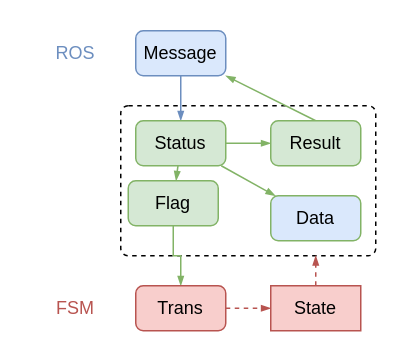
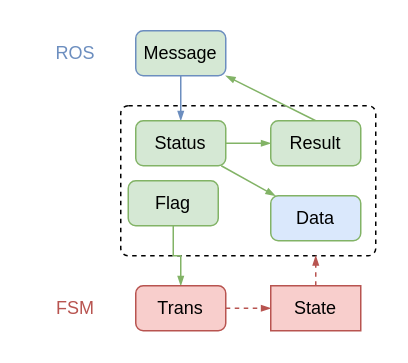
  <mxCell id="0" />
  <mxCell id="1" parent="0" />
  <mxCell id="2" value="" style="rounded=1;whiteSpace=wrap;html=1;fillColor=none;dashed=1;absoluteArcSize=1;connectable=0;arcSize=10;" vertex="1" parent="1"><mxGeometry x="80" y="70" width="170" height="100" as="geometry" /></mxCell>
  <mxCell id="3" style="edgeStyle=orthogonalEdgeStyle;rounded=0;orthogonalLoop=1;jettySize=auto;html=1;fillColor=#dae8fc;strokeColor=#6c8ebf;endSize=4;startSize=4;endArrow=blockThin;endFill=1;" edge="1" parent="1" source="4" target="8"><mxGeometry relative="1" as="geometry" /></mxCell>
- <mxCell id="4" value="Message" style="rounded=1;whiteSpace=wrap;html=1;absoluteArcSize=1;fillColor=#dae8fc;strokeColor=#6c8ebf;arcSize=10;" vertex="1" parent="1"><mxGeometry x="90" y="20" width="60" height="30" as="geometry" /></mxCell>
+ <mxCell id="4" value="Message" style="rounded=1;whiteSpace=wrap;html=1;absoluteArcSize=1;fillColor=#d5e8d4;strokeColor=#6c8ebf;arcSize=10;" vertex="1" parent="1"><mxGeometry x="90" y="20" width="60" height="30" as="geometry" /></mxCell>
  <mxCell id="5" style="rounded=0;orthogonalLoop=1;jettySize=auto;html=1;fillColor=#d5e8d4;strokeColor=#82b366;endSize=4;startSize=4;endArrow=blockThin;endFill=1;" edge="1" parent="1" source="8" target="9"><mxGeometry relative="1" as="geometry" /></mxCell>
- <mxCell id="6" style="rounded=0;orthogonalLoop=1;jettySize=auto;html=1;fillColor=#d5e8d4;strokeColor=#82b366;endSize=4;startSize=4;endArrow=blockThin;endFill=1;" edge="1" parent="1" source="8" target="11"><mxGeometry relative="1" as="geometry"><mxPoint x="40" y="150" as="targetPoint" /></mxGeometry></mxCell>
  <mxCell id="7" style="edgeStyle=none;rounded=0;orthogonalLoop=1;jettySize=auto;html=1;fontColor=#B85450;fillColor=#d5e8d4;strokeColor=#82b366;endSize=4;startSize=4;endArrow=blockThin;endFill=1;" edge="1" parent="1" source="8" target="19"><mxGeometry relative="1" as="geometry" /></mxCell>
  <mxCell id="8" value="Status" style="rounded=1;whiteSpace=wrap;html=1;absoluteArcSize=1;fillColor=#d5e8d4;strokeColor=#82b366;arcSize=10;" vertex="1" parent="1"><mxGeometry x="90" y="80" width="60" height="30" as="geometry" /></mxCell>
  <mxCell id="9" value="Data" style="rounded=1;whiteSpace=wrap;html=1;absoluteArcSize=1;fillColor=#dae8fc;strokeColor=#82b366;arcSize=10;" vertex="1" parent="1"><mxGeometry x="180" y="130" width="60" height="30" as="geometry" /></mxCell>
  <mxCell id="10" style="edgeStyle=orthogonalEdgeStyle;rounded=0;orthogonalLoop=1;jettySize=auto;html=1;fillColor=#d5e8d4;strokeColor=#82b366;endSize=4;startSize=4;endArrow=blockThin;endFill=1;" edge="1" parent="1" source="11" target="13"><mxGeometry relative="1" as="geometry" /></mxCell>
  <mxCell id="11" value="Flag" style="rounded=1;whiteSpace=wrap;html=1;absoluteArcSize=1;fillColor=#d5e8d4;strokeColor=#82b366;arcSize=10;" vertex="1" parent="1"><mxGeometry x="85" y="120" width="60" height="30" as="geometry" /></mxCell>
  <mxCell id="12" style="rounded=0;orthogonalLoop=1;jettySize=auto;html=1;dashed=1;exitX=1;exitY=0.5;exitDx=0;exitDy=0;entryX=0;entryY=0.5;entryDx=0;entryDy=0;fillColor=#f8cecc;strokeColor=#b85450;endSize=4;startSize=4;endArrow=blockThin;endFill=1;" edge="1" parent="1" source="13" target="17"><mxGeometry relative="1" as="geometry"><mxPoint x="120" y="270" as="targetPoint" /></mxGeometry></mxCell>
  <mxCell id="13" value="Trans" style="rounded=1;whiteSpace=wrap;html=1;absoluteArcSize=1;fillColor=#f8cecc;strokeColor=#b85450;arcSize=10;" vertex="1" parent="1"><mxGeometry x="90" y="190" width="60" height="30" as="geometry" /></mxCell>
  <mxCell id="14" style="rounded=0;orthogonalLoop=1;jettySize=auto;html=1;exitX=0.5;exitY=0;exitDx=0;exitDy=0;dashed=1;fillColor=#f8cecc;strokeColor=#b85450;endSize=4;startSize=4;endArrow=blockThin;endFill=1;" edge="1" parent="1" source="17"><mxGeometry relative="1" as="geometry"><mxPoint x="210" y="170" as="targetPoint" /></mxGeometry></mxCell>
  <mxCell id="15" value="ROS" style="text;html=1;strokeColor=none;fillColor=none;align=center;verticalAlign=middle;whiteSpace=wrap;rounded=0;fontColor=#6C8EBF;" vertex="1" parent="1"><mxGeometry x="20" y="20" width="60" height="30" as="geometry" /></mxCell>
  <mxCell id="16" value="FSM" style="text;html=1;strokeColor=none;fillColor=none;align=center;verticalAlign=middle;whiteSpace=wrap;rounded=0;fontColor=#B85450;" vertex="1" parent="1"><mxGeometry x="20" y="190" width="60" height="30" as="geometry" /></mxCell>
  <mxCell id="17" value="State" style="whiteSpace=wrap;html=1;absoluteArcSize=1;fillColor=#f8cecc;strokeColor=#b85450;arcSize=10;rounded=0;" vertex="1" parent="1"><mxGeometry x="180" y="190" width="60" height="30" as="geometry" /></mxCell>
  <mxCell id="18" style="edgeStyle=none;rounded=0;orthogonalLoop=1;jettySize=auto;html=1;exitX=0.5;exitY=0;exitDx=0;exitDy=0;fontColor=#B85450;fillColor=#d5e8d4;strokeColor=#82b366;endSize=4;startSize=4;endArrow=blockThin;endFill=1;" edge="1" parent="1" source="19" target="4"><mxGeometry relative="1" as="geometry"><mxPoint x="209.933" y="50" as="targetPoint" /></mxGeometry></mxCell>
  <mxCell id="19" value="Result" style="rounded=1;whiteSpace=wrap;html=1;absoluteArcSize=1;fillColor=#d5e8d4;strokeColor=#82b366;arcSize=10;" vertex="1" parent="1"><mxGeometry x="180" y="80" width="60" height="30" as="geometry" /></mxCell>
